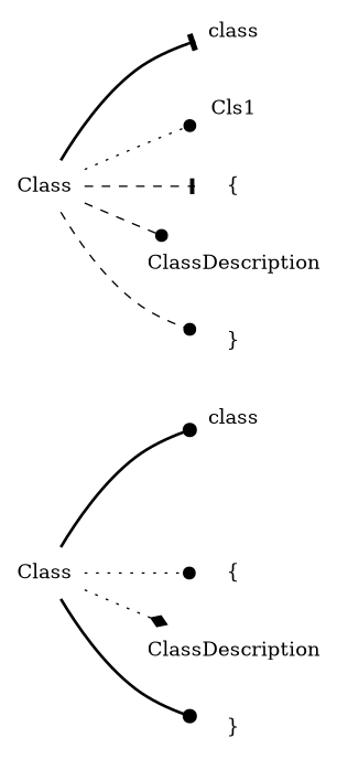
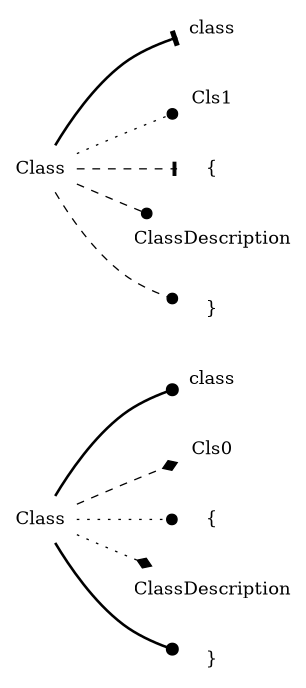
  digraph {
    rankdir=LR
    node [shape=none color=deeppink]
    edge [arrowhead=dot style=dashed]
    n1 [label=Class]
    n2 [label=class]
+   n3 [label=Cls0 color=blue]
    n4 [label="{" color=blue]
    n5 [label=ClassDescription]
    n6 [label="}" color=blue]
    n7 [label=Class color=black]
    n8 [label=class color=darkgreen]
    n9 [label=Cls1]
    n10 [label="{"]
    n11 [label=ClassDescription color=darkgreen]
    n12 [label="}" color=black]
    n1 -> n2 [style=bold]
+   n1 -> n3 [arrowhead=diamond]
    n1 -> n4 [style=dotted]
    n1 -> n5 [arrowhead=diamond style=dotted]
    n1 -> n6 [style=bold]
    n7 -> n8 [arrowhead=tee style=bold]
    n7 -> n9 [style=dotted]
    n7 -> n10 [arrowhead=tee]
    n7 -> n11
    n7 -> n12
  }
